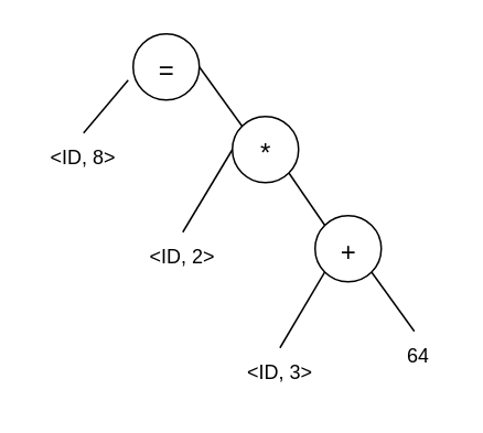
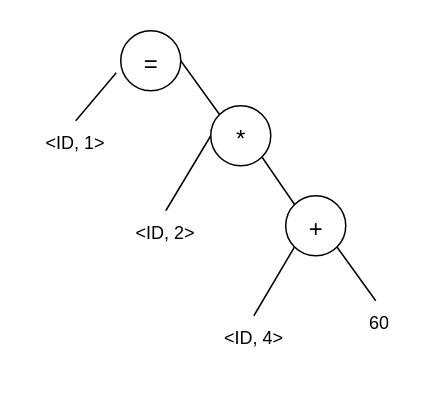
  <mxCell id="0" />
  <mxCell id="1" parent="0" />
  <mxCell id="2" value="" style="ellipse;whiteSpace=wrap;html=1;aspect=fixed;" vertex="1" parent="1"><mxGeometry x="80" y="20" width="40" height="40" as="geometry" /></mxCell>
  <mxCell id="3" value="&lt;font style=&quot;font-size: 16px;&quot;&gt;=&lt;/font&gt;" style="text;strokeColor=none;fillColor=none;align=center;verticalAlign=middle;spacingLeft=4;spacingRight=4;overflow=hidden;points=[[0,0.5],[1,0.5]];portConstraint=eastwest;rotatable=0;whiteSpace=wrap;html=1;" vertex="1" parent="1"><mxGeometry x="88.75" y="30" width="22.5" height="20" as="geometry" /></mxCell>
  <mxCell id="4" value="" style="ellipse;whiteSpace=wrap;html=1;aspect=fixed;" vertex="1" parent="1"><mxGeometry x="140" y="70" width="40" height="40" as="geometry" /></mxCell>
  <mxCell id="5" value="" style="ellipse;whiteSpace=wrap;html=1;aspect=fixed;" vertex="1" parent="1"><mxGeometry x="190" y="130" width="40" height="40" as="geometry" /></mxCell>
  <mxCell id="6" value="&lt;font style=&quot;font-size: 16px;&quot;&gt;*&lt;/font&gt;" style="text;strokeColor=none;fillColor=none;align=center;verticalAlign=middle;spacingLeft=4;spacingRight=4;overflow=hidden;points=[[0,0.5],[1,0.5]];portConstraint=eastwest;rotatable=0;whiteSpace=wrap;html=1;" vertex="1" parent="1"><mxGeometry x="148.75" y="80" width="22.5" height="20" as="geometry" /></mxCell>
  <mxCell id="7" value="&lt;font style=&quot;font-size: 16px;&quot;&gt;+&lt;/font&gt;" style="text;strokeColor=none;fillColor=none;align=center;verticalAlign=middle;spacingLeft=4;spacingRight=4;overflow=hidden;points=[[0,0.5],[1,0.5]];portConstraint=eastwest;rotatable=0;whiteSpace=wrap;html=1;" vertex="1" parent="1"><mxGeometry x="198.75" y="140" width="22.5" height="20" as="geometry" /></mxCell>
  <mxCell id="8" value="" style="endArrow=none;html=1;rounded=0;exitX=1;exitY=0.5;exitDx=0;exitDy=0;entryX=0;entryY=0;entryDx=0;entryDy=0;" edge="1" parent="1" source="2" target="4"><mxGeometry width="50" height="50" relative="1" as="geometry"><mxPoint x="90" y="190" as="sourcePoint" /><mxPoint x="140" y="140" as="targetPoint" /></mxGeometry></mxCell>
  <mxCell id="9" value="" style="endArrow=none;html=1;rounded=0;entryX=1;entryY=1;entryDx=0;entryDy=0;exitX=0;exitY=0;exitDx=0;exitDy=0;" edge="1" parent="1" source="5" target="4"><mxGeometry width="50" height="50" relative="1" as="geometry"><mxPoint x="90" y="190" as="sourcePoint" /><mxPoint x="140" y="140" as="targetPoint" /></mxGeometry></mxCell>
  <mxCell id="10" value="" style="endArrow=none;html=1;rounded=0;entryX=1;entryY=1;entryDx=0;entryDy=0;" edge="1" parent="1" target="5"><mxGeometry width="50" height="50" relative="1" as="geometry"><mxPoint x="250" y="200" as="sourcePoint" /><mxPoint x="184" y="114" as="targetPoint" /></mxGeometry></mxCell>
- <mxCell id="11" value="64" style="text;strokeColor=none;fillColor=none;align=left;verticalAlign=middle;spacingLeft=4;spacingRight=4;overflow=hidden;points=[[0,0.5],[1,0.5]];portConstraint=eastwest;rotatable=0;whiteSpace=wrap;html=1;" vertex="1" parent="1"><mxGeometry x="240" y="200" width="30" height="30" as="geometry" /></mxCell>
+ <mxCell id="11" value="60" style="text;strokeColor=none;fillColor=none;align=left;verticalAlign=middle;spacingLeft=4;spacingRight=4;overflow=hidden;points=[[0,0.5],[1,0.5]];portConstraint=eastwest;rotatable=0;whiteSpace=wrap;html=1;" vertex="1" parent="1"><mxGeometry x="240" y="200" width="30" height="30" as="geometry" /></mxCell>
  <mxCell id="12" value="" style="endArrow=none;html=1;rounded=0;exitX=-0.075;exitY=0.7;exitDx=0;exitDy=0;exitPerimeter=0;" edge="1" parent="1" source="2"><mxGeometry width="50" height="50" relative="1" as="geometry"><mxPoint x="130" y="50" as="sourcePoint" /><mxPoint x="50" y="80" as="targetPoint" /></mxGeometry></mxCell>
  <mxCell id="13" value="&amp;lt;ID, 2&amp;gt;" style="text;html=1;strokeColor=none;fillColor=none;align=center;verticalAlign=middle;whiteSpace=wrap;rounded=0;" vertex="1" parent="1"><mxGeometry x="80" y="140" width="60" height="30" as="geometry" /></mxCell>
- <mxCell id="14" value="&amp;lt;ID, 8&amp;gt;" style="text;html=1;strokeColor=none;fillColor=none;align=center;verticalAlign=middle;whiteSpace=wrap;rounded=0;" vertex="1" parent="1"><mxGeometry x="20" y="80" width="60" height="30" as="geometry" /></mxCell>
- <mxCell id="15" value="&amp;lt;ID, 3&amp;gt;" style="text;html=1;strokeColor=none;fillColor=none;align=center;verticalAlign=middle;whiteSpace=wrap;rounded=0;" vertex="1" parent="1"><mxGeometry x="138.75" y="210" width="60" height="30" as="geometry" /></mxCell>
+ <mxCell id="14" value="&amp;lt;ID, 1&amp;gt;" style="text;html=1;strokeColor=none;fillColor=none;align=center;verticalAlign=middle;whiteSpace=wrap;rounded=0;" vertex="1" parent="1"><mxGeometry x="20" y="80" width="60" height="30" as="geometry" /></mxCell>
+ <mxCell id="15" value="&amp;lt;ID, 4&amp;gt;" style="text;html=1;strokeColor=none;fillColor=none;align=center;verticalAlign=middle;whiteSpace=wrap;rounded=0;" vertex="1" parent="1"><mxGeometry x="138.75" y="210" width="60" height="30" as="geometry" /></mxCell>
  <mxCell id="16" value="" style="endArrow=none;html=1;rounded=0;exitX=0;exitY=0.5;exitDx=0;exitDy=0;" edge="1" parent="1" source="4"><mxGeometry width="50" height="50" relative="1" as="geometry"><mxPoint x="87" y="58" as="sourcePoint" /><mxPoint x="110" y="140" as="targetPoint" /></mxGeometry></mxCell>
  <mxCell id="17" value="" style="endArrow=none;html=1;rounded=0;exitX=0;exitY=1;exitDx=0;exitDy=0;entryX=0.5;entryY=0;entryDx=0;entryDy=0;" edge="1" parent="1" source="5" target="15"><mxGeometry width="50" height="50" relative="1" as="geometry"><mxPoint x="45" y="120" as="sourcePoint" /><mxPoint x="30" y="150" as="targetPoint" /></mxGeometry></mxCell>
